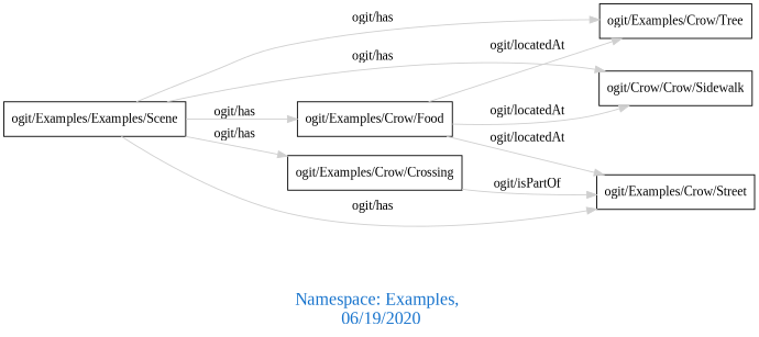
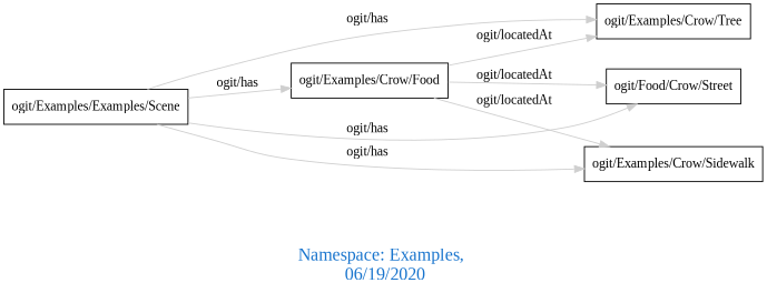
  digraph {
    fontcolor=dodgerblue3
    fontname="Liberation Serif"
    fontsize=18
    label="\n\n\nNamespace: Examples, \n 06/19/2020"
    rankdir=LR
    node [fontname="Liberation Serif" shape=polygon]
    edge [color=gray81 fontname="Liberation Serif"]
    "ogit/Examples/Crow/Food"
    "ogit/Examples/Crow/Tree"
-   "ogit/Examples/Crow/Street"
-   "ogit/Examples/Crow/Sidewalk" [label="ogit/Crow/Crow/Sidewalk"]
+   "ogit/Examples/Crow/Street" [label="ogit/Food/Crow/Street"]
+   "ogit/Examples/Crow/Sidewalk"
    n5 [label="ogit/Examples/Examples/Scene"]
-   "ogit/Examples/Crow/Crossing"
    "ogit/Examples/Crow/Food" -> "ogit/Examples/Crow/Tree" [label="   ogit/locatedAt    "]
    "ogit/Examples/Crow/Food" -> "ogit/Examples/Crow/Street" [label="   ogit/locatedAt    "]
    "ogit/Examples/Crow/Food" -> "ogit/Examples/Crow/Sidewalk" [label="   ogit/locatedAt    "]
    n5 -> "ogit/Examples/Crow/Food" [label="   ogit/has    "]
    n5 -> "ogit/Examples/Crow/Tree" [label="   ogit/has    "]
    n5 -> "ogit/Examples/Crow/Street" [label="   ogit/has    "]
    n5 -> "ogit/Examples/Crow/Sidewalk" [label="   ogit/has    "]
-   n5 -> "ogit/Examples/Crow/Crossing" [label="   ogit/has    "]
-   "ogit/Examples/Crow/Crossing" -> "ogit/Examples/Crow/Street" [label="   ogit/isPartOf    "]
  }
